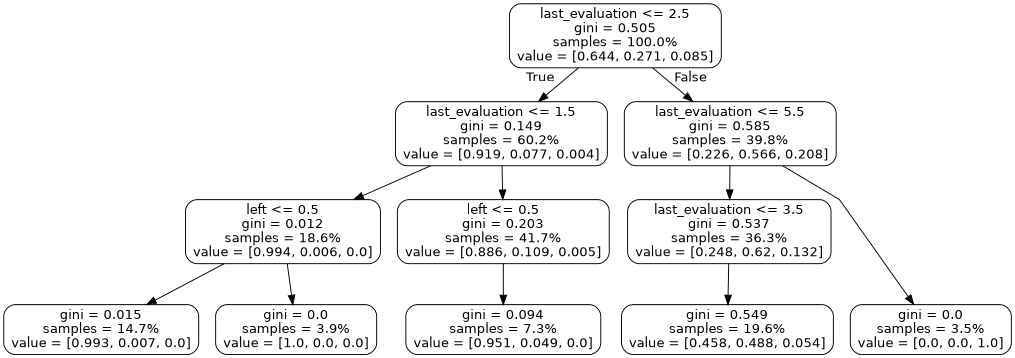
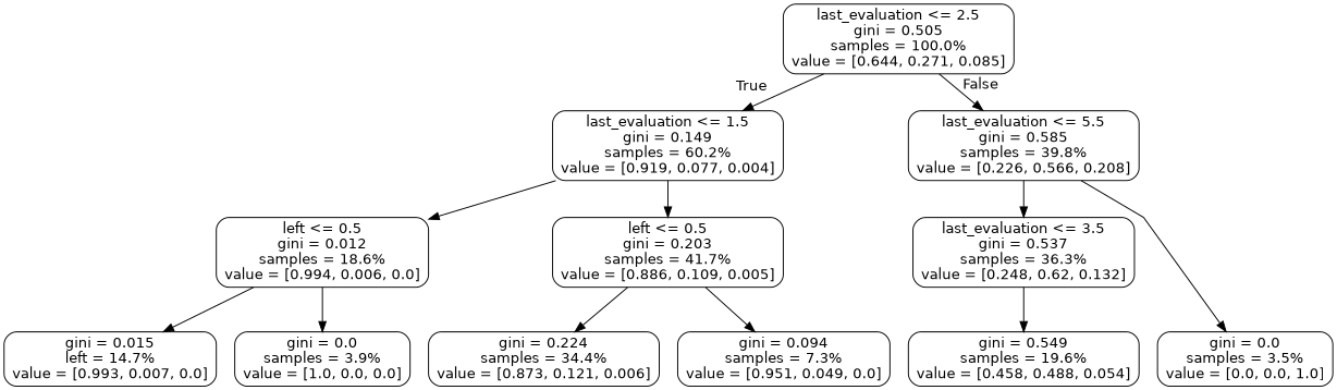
  digraph {
    ranksep=equally
    splines=polyline
    node [color=black fontname=helvetica shape=box style=rounded]
    edge [fontname=helvetica]
    n1 [label="last_evaluation <= 2.5\ngini = 0.505\nsamples = 100.0%\nvalue = [0.644, 0.271, 0.085]"]
    n2 [label="last_evaluation <= 1.5\ngini = 0.149\nsamples = 60.2%\nvalue = [0.919, 0.077, 0.004]"]
    n3 [label="last_evaluation <= 5.5\ngini = 0.585\nsamples = 39.8%\nvalue = [0.226, 0.566, 0.208]"]
    n4 [label="left <= 0.5\ngini = 0.012\nsamples = 18.6%\nvalue = [0.994, 0.006, 0.0]"]
    n5 [label="left <= 0.5\ngini = 0.203\nsamples = 41.7%\nvalue = [0.886, 0.109, 0.005]"]
    n6 [label="last_evaluation <= 3.5\ngini = 0.537\nsamples = 36.3%\nvalue = [0.248, 0.62, 0.132]"]
-   n7 [label="gini = 0.015\nsamples = 14.7%\nvalue = [0.993, 0.007, 0.0]"]
+   n7 [label="gini = 0.015\nleft = 14.7%\nvalue = [0.993, 0.007, 0.0]"]
    n8 [label="gini = 0.0\nsamples = 3.9%\nvalue = [1.0, 0.0, 0.0]"]
+   n9 [label="gini = 0.224\nsamples = 34.4%\nvalue = [0.873, 0.121, 0.006]"]
    n10 [label="gini = 0.094\nsamples = 7.3%\nvalue = [0.951, 0.049, 0.0]"]
    n11 [label="gini = 0.549\nsamples = 19.6%\nvalue = [0.458, 0.488, 0.054]"]
    n12 [label="gini = 0.0\nsamples = 3.5%\nvalue = [0.0, 0.0, 1.0]"]
    subgraph sub_1 {
      rank=same
      n1
    }
    subgraph sub_2 {
      rank=same
      n2
      n3
    }
    subgraph sub_3 {
      rank=same
      n4
      n5
      n6
    }
    subgraph sub_4 {
      rank=same
      n7
      n8
+     n9
      n10
      n11
      n12
    }
    n1 -> n2 [headlabel=True labelangle=45 labeldistance=2.5]
    n1 -> n3 [headlabel=False labelangle=-45 labeldistance=2.5]
    n2 -> n4
    n2 -> n5
    n3 -> n6
    n3 -> n12
    n4 -> n7
    n4 -> n8
+   n5 -> n9
    n5 -> n10
    n6 -> n11
  }
